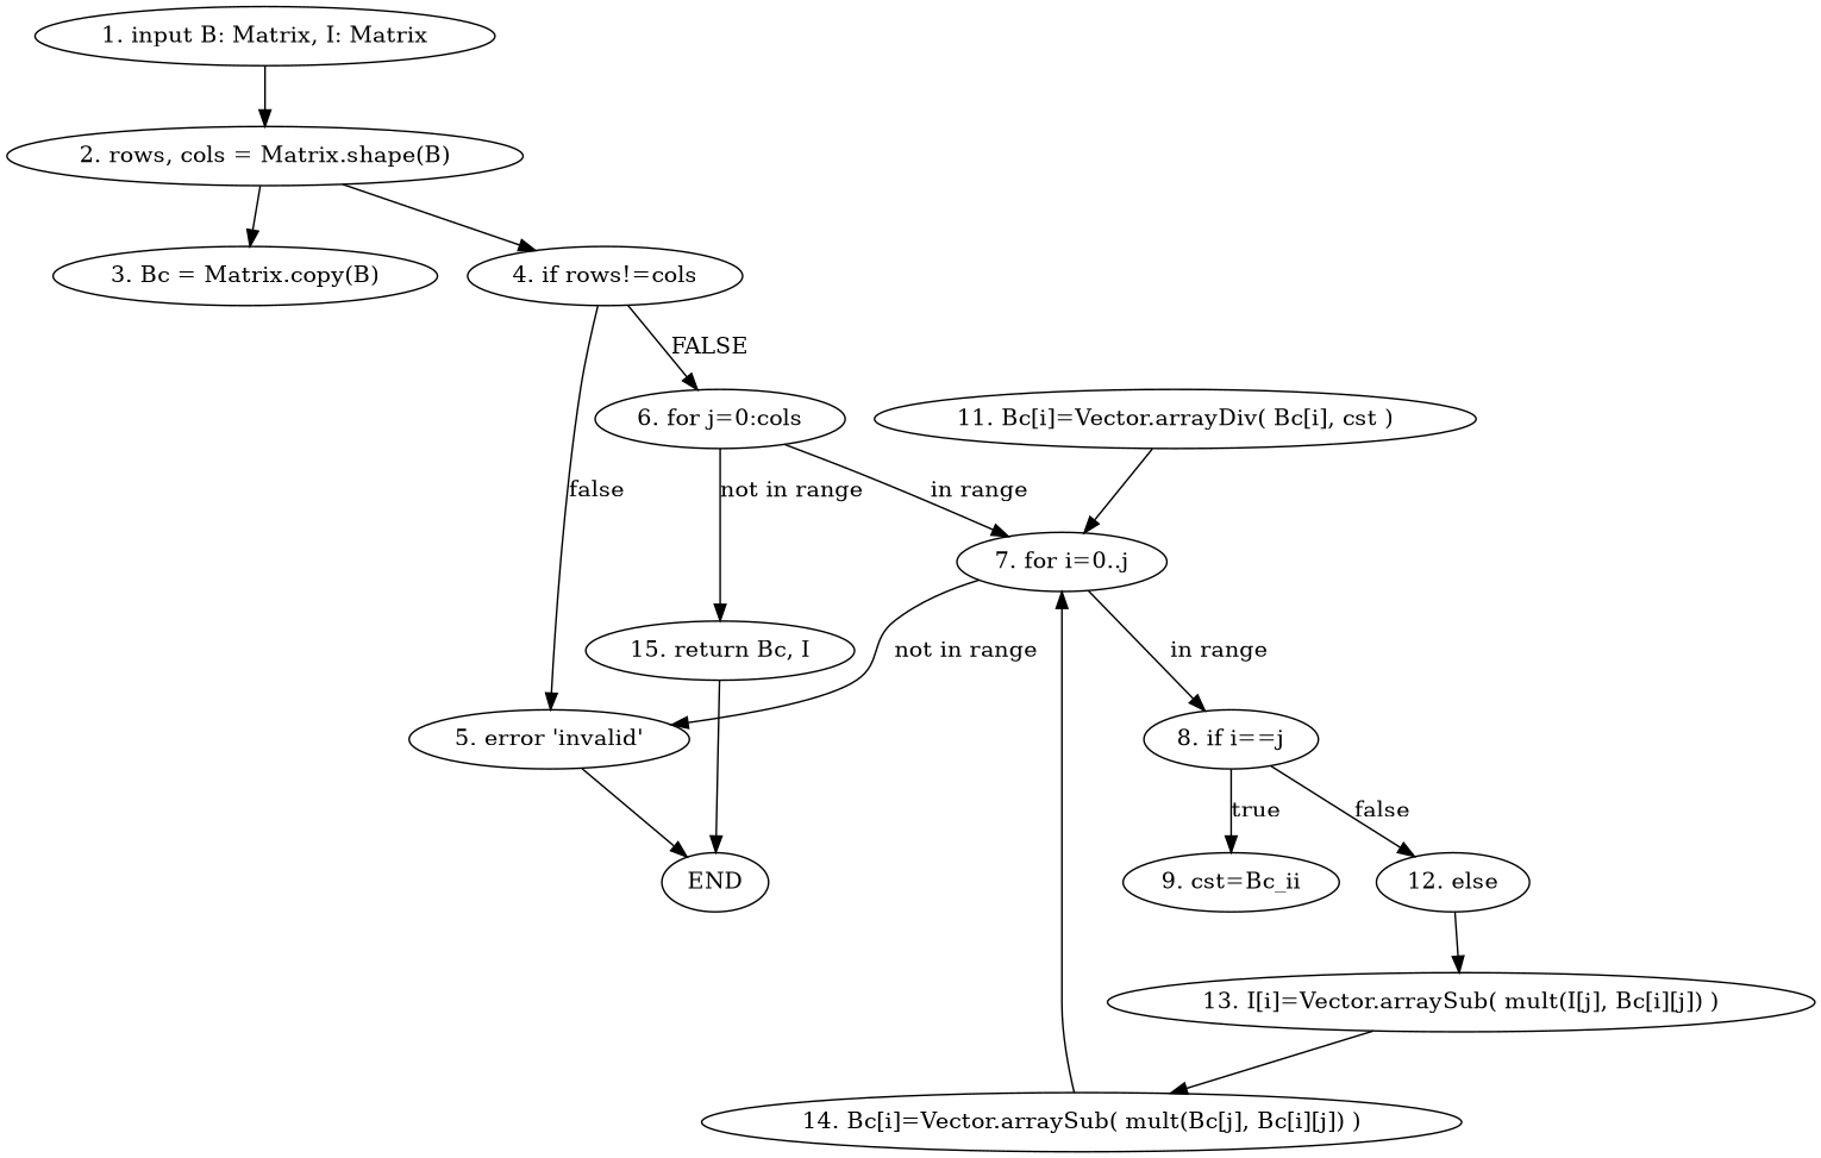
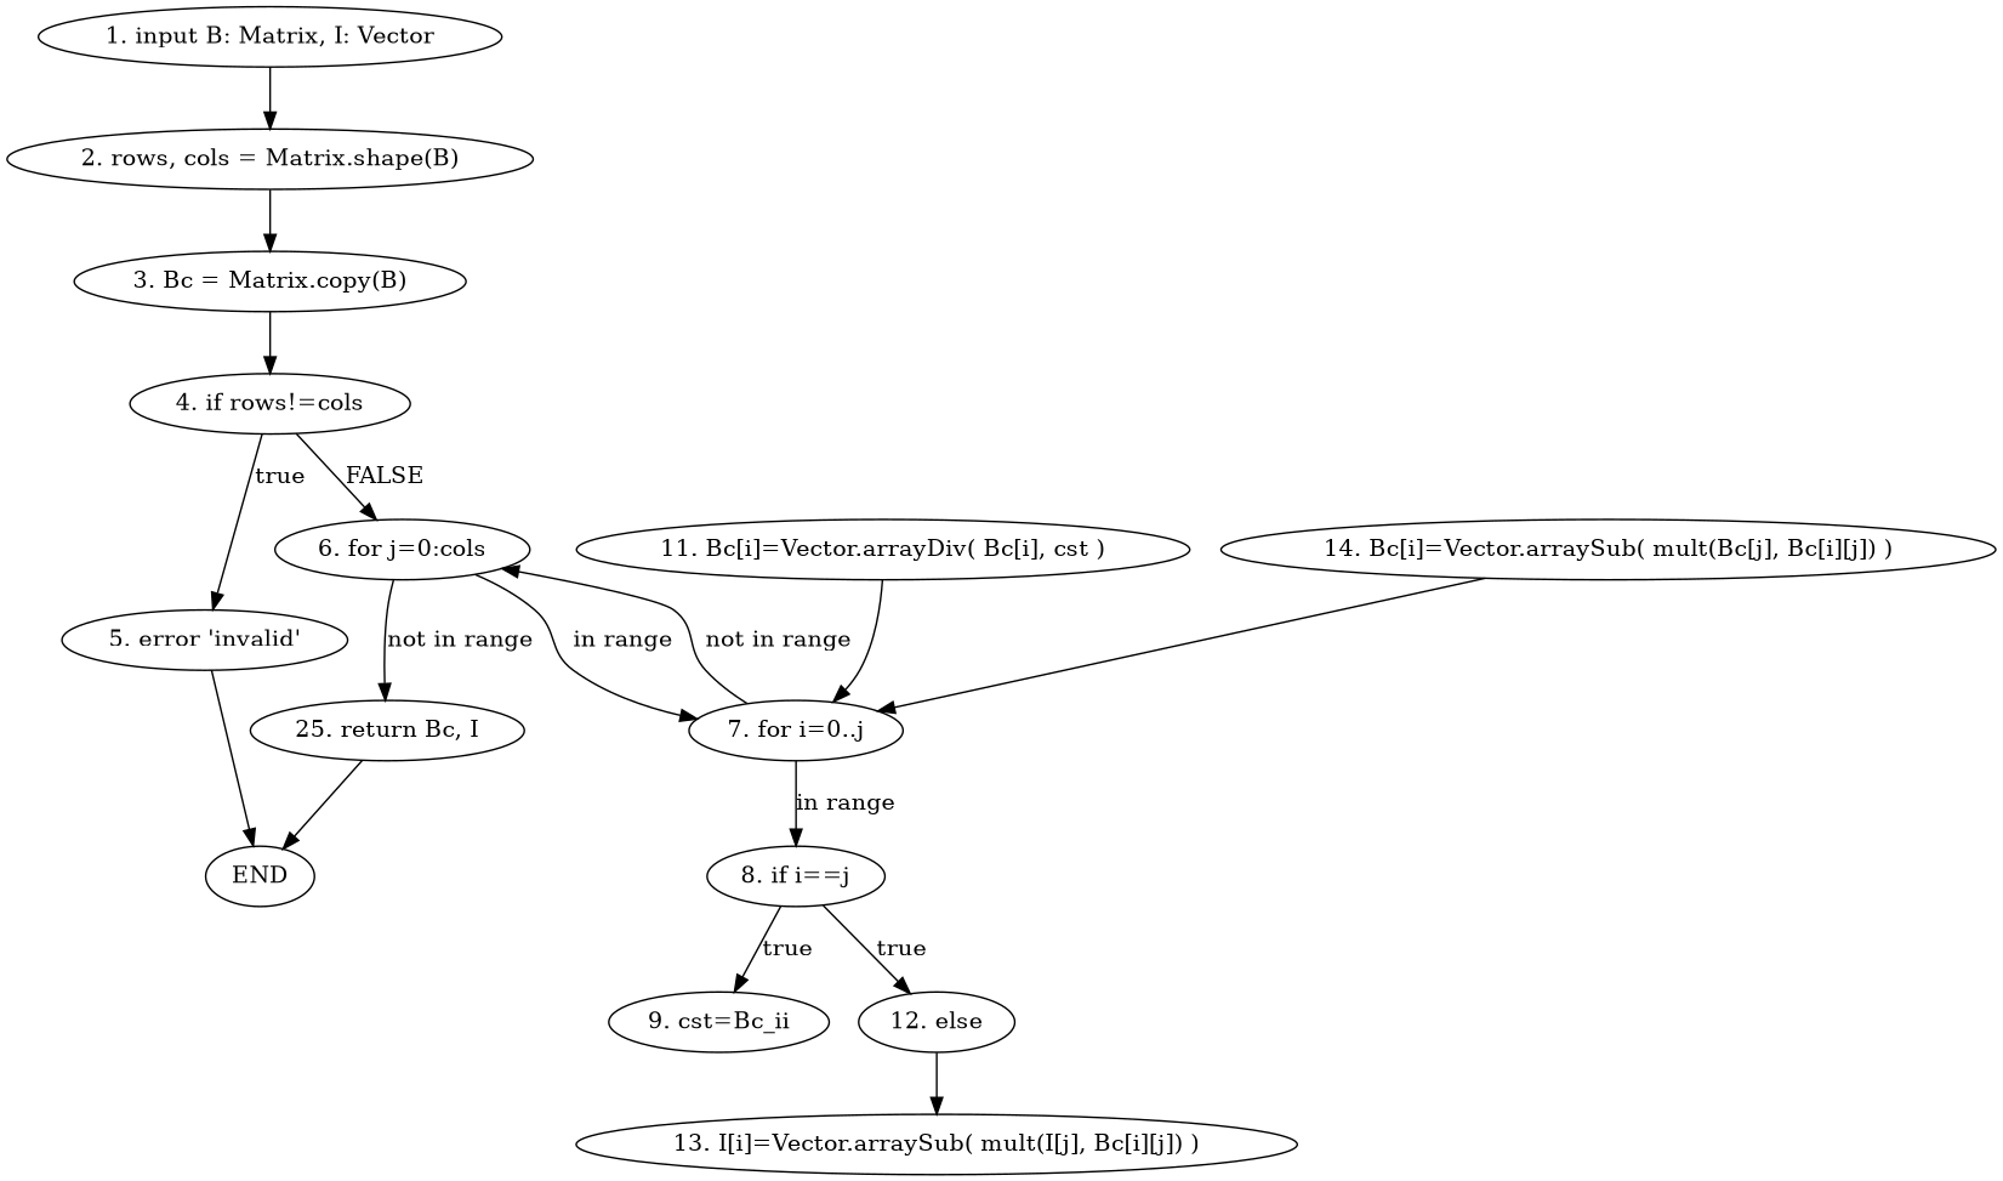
  digraph {
-   n1 [label="1. input B: Matrix, I: Matrix"]
+   n1 [label="1. input B: Matrix, I: Vector"]
    n2 [label="2. rows, cols = Matrix.shape(B)"]
    n3 [label="3. Bc = Matrix.copy(B)"]
    n4 [label="4. if rows!=cols"]
    n5 [label="5. error 'invalid'"]
    n6 [label="6. for j=0:cols"]
    END
    n8 [label="7. for i=0..j"]
-   n9 [label="15. return Bc, I"]
+   n9 [label="25. return Bc, I"]
    n10 [label="8. if i==j"]
    n11 [label="9. cst=Bc_ii"]
    n12 [label="12. else"]
    n13 [label="13. I[i]=Vector.arraySub( mult(I[j], Bc[i][j]) )"]
    n14 [label="11. Bc[i]=Vector.arrayDiv( Bc[i], cst )"]
    n15 [label="14. Bc[i]=Vector.arraySub( mult(Bc[j], Bc[i][j]) )"]
    n1 -> n2
    n2 -> n3
-   n2 -> n4
-   n4 -> n5 [label=false]
+   n3 -> n4
+   n4 -> n5 [label=true]
    n4 -> n6 [label=FALSE]
    n5 -> END
    n6 -> n8 [label="in range"]
    n6 -> n9 [label="not in range"]
-   n8 -> n5 [label="not in range"]
+   n8 -> n6 [label="not in range"]
    n8 -> n10 [label="in range"]
    n9 -> END
    n10 -> n11 [label=true]
-   n10 -> n12 [label=false]
+   n10 -> n12 [label=true]
    n12 -> n13
-   n13 -> n15
    n14 -> n8
    n15 -> n8
  }
